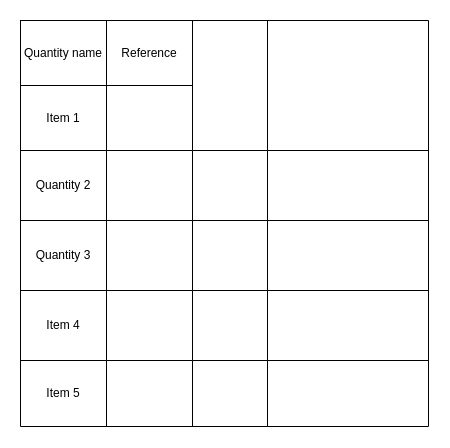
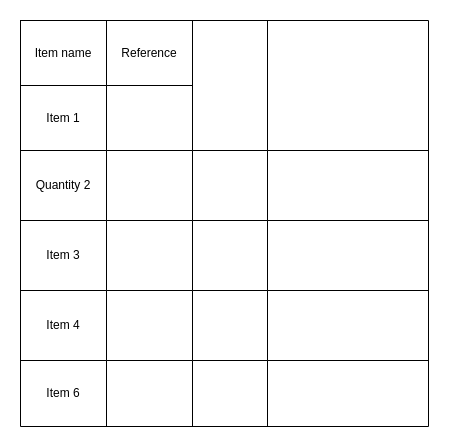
  <mxCell id="0" />
  <mxCell id="1" parent="0" />
  <mxCell id="2" value="" style="shape=table;startSize=0;container=1;collapsible=0;childLayout=tableLayout;" parent="1" vertex="1"><mxGeometry x="20" y="20" width="408" height="406" as="geometry" /></mxCell>
  <mxCell id="3" value="" style="shape=partialRectangle;collapsible=0;dropTarget=0;pointerEvents=0;fillColor=none;top=0;left=0;bottom=0;right=0;points=[[0,0.5],[1,0.5]];portConstraint=eastwest;" parent="2" vertex="1"><mxGeometry width="408" height="65" as="geometry" /></mxCell>
- <mxCell id="4" value="Quantity name" style="shape=partialRectangle;html=1;whiteSpace=wrap;connectable=0;overflow=hidden;fillColor=none;top=0;left=0;bottom=0;right=0;" parent="3" vertex="1"><mxGeometry width="86" height="65" as="geometry"><mxRectangle width="86" height="65" as="alternateBounds" /></mxGeometry></mxCell>
+ <mxCell id="4" value="Item name" style="shape=partialRectangle;html=1;whiteSpace=wrap;connectable=0;overflow=hidden;fillColor=none;top=0;left=0;bottom=0;right=0;" parent="3" vertex="1"><mxGeometry width="86" height="65" as="geometry"><mxRectangle width="86" height="65" as="alternateBounds" /></mxGeometry></mxCell>
  <mxCell id="5" value="Reference" style="shape=partialRectangle;html=1;whiteSpace=wrap;connectable=0;overflow=hidden;fillColor=none;top=0;left=0;bottom=0;right=0;" parent="3" vertex="1"><mxGeometry x="86" width="86" height="65" as="geometry"><mxRectangle width="86" height="65" as="alternateBounds" /></mxGeometry></mxCell>
  <mxCell id="6" style="shape=partialRectangle;collapsible=0;dropTarget=0;pointerEvents=0;fillColor=none;top=0;left=0;bottom=0;right=0;points=[[0,0.5],[1,0.5]];portConstraint=eastwest;" parent="2" vertex="1"><mxGeometry y="65" width="408" height="65" as="geometry" /></mxCell>
  <mxCell id="7" value="Item 1" style="shape=partialRectangle;html=1;whiteSpace=wrap;connectable=0;overflow=hidden;fillColor=none;top=0;left=0;bottom=0;right=0;" parent="6" vertex="1"><mxGeometry width="86" height="65" as="geometry"><mxRectangle width="86" height="65" as="alternateBounds" /></mxGeometry></mxCell>
  <mxCell id="8" value="" style="shape=partialRectangle;html=1;whiteSpace=wrap;connectable=0;overflow=hidden;fillColor=none;top=0;left=0;bottom=0;right=0;" parent="6" vertex="1"><mxGeometry x="86" width="86" height="65" as="geometry"><mxRectangle width="86" height="65" as="alternateBounds" /></mxGeometry></mxCell>
  <mxCell id="9" style="shape=partialRectangle;html=1;whiteSpace=wrap;connectable=0;overflow=hidden;fillColor=none;top=0;left=0;bottom=0;right=0;" parent="6" vertex="1"><mxGeometry x="172" width="75" height="65" as="geometry"><mxRectangle width="75" height="65" as="alternateBounds" /></mxGeometry></mxCell>
  <mxCell id="10" style="shape=partialRectangle;html=1;whiteSpace=wrap;connectable=0;overflow=hidden;fillColor=none;top=0;left=0;bottom=0;right=0;" parent="6" vertex="1"><mxGeometry x="247" width="161" height="65" as="geometry"><mxRectangle width="161" height="65" as="alternateBounds" /></mxGeometry></mxCell>
  <mxCell id="11" style="shape=partialRectangle;collapsible=0;dropTarget=0;pointerEvents=0;fillColor=none;top=0;left=0;bottom=0;right=0;points=[[0,0.5],[1,0.5]];portConstraint=eastwest;" parent="2" vertex="1"><mxGeometry y="130" width="408" height="70" as="geometry" /></mxCell>
  <mxCell id="12" value="Quantity 2" style="shape=partialRectangle;html=1;whiteSpace=wrap;connectable=0;overflow=hidden;fillColor=none;top=0;left=0;bottom=0;right=0;" parent="11" vertex="1"><mxGeometry width="86" height="70" as="geometry"><mxRectangle width="86" height="70" as="alternateBounds" /></mxGeometry></mxCell>
  <mxCell id="13" style="shape=partialRectangle;html=1;whiteSpace=wrap;connectable=0;overflow=hidden;fillColor=none;top=0;left=0;bottom=0;right=0;" parent="11" vertex="1"><mxGeometry x="86" width="86" height="70" as="geometry"><mxRectangle width="86" height="70" as="alternateBounds" /></mxGeometry></mxCell>
  <mxCell id="14" style="shape=partialRectangle;html=1;whiteSpace=wrap;connectable=0;overflow=hidden;fillColor=none;top=0;left=0;bottom=0;right=0;" parent="11" vertex="1"><mxGeometry x="172" width="75" height="70" as="geometry"><mxRectangle width="75" height="70" as="alternateBounds" /></mxGeometry></mxCell>
  <mxCell id="15" style="shape=partialRectangle;html=1;whiteSpace=wrap;connectable=0;overflow=hidden;fillColor=none;top=0;left=0;bottom=0;right=0;" parent="11" vertex="1"><mxGeometry x="247" width="161" height="70" as="geometry"><mxRectangle width="161" height="70" as="alternateBounds" /></mxGeometry></mxCell>
  <mxCell id="16" value="" style="shape=partialRectangle;collapsible=0;dropTarget=0;pointerEvents=0;fillColor=none;top=0;left=0;bottom=0;right=0;points=[[0,0.5],[1,0.5]];portConstraint=eastwest;" parent="2" vertex="1"><mxGeometry y="200" width="408" height="70" as="geometry" /></mxCell>
- <mxCell id="17" value="Quantity 3" style="shape=partialRectangle;html=1;whiteSpace=wrap;connectable=0;overflow=hidden;fillColor=none;top=0;left=0;bottom=0;right=0;" parent="16" vertex="1"><mxGeometry width="86" height="70" as="geometry"><mxRectangle width="86" height="70" as="alternateBounds" /></mxGeometry></mxCell>
+ <mxCell id="17" value="Item 3" style="shape=partialRectangle;html=1;whiteSpace=wrap;connectable=0;overflow=hidden;fillColor=none;top=0;left=0;bottom=0;right=0;" parent="16" vertex="1"><mxGeometry width="86" height="70" as="geometry"><mxRectangle width="86" height="70" as="alternateBounds" /></mxGeometry></mxCell>
  <mxCell id="18" value="" style="shape=partialRectangle;html=1;whiteSpace=wrap;connectable=0;overflow=hidden;fillColor=none;top=0;left=0;bottom=0;right=0;" parent="16" vertex="1"><mxGeometry x="86" width="86" height="70" as="geometry"><mxRectangle width="86" height="70" as="alternateBounds" /></mxGeometry></mxCell>
  <mxCell id="19" value="" style="shape=partialRectangle;html=1;whiteSpace=wrap;connectable=0;overflow=hidden;fillColor=none;top=0;left=0;bottom=0;right=0;" parent="16" vertex="1"><mxGeometry x="172" width="75" height="70" as="geometry"><mxRectangle width="75" height="70" as="alternateBounds" /></mxGeometry></mxCell>
  <mxCell id="20" value="" style="shape=partialRectangle;html=1;whiteSpace=wrap;connectable=0;overflow=hidden;fillColor=none;top=0;left=0;bottom=0;right=0;" parent="16" vertex="1"><mxGeometry x="247" width="161" height="70" as="geometry"><mxRectangle width="161" height="70" as="alternateBounds" /></mxGeometry></mxCell>
  <mxCell id="21" value="" style="shape=partialRectangle;collapsible=0;dropTarget=0;pointerEvents=0;fillColor=none;top=0;left=0;bottom=0;right=0;points=[[0,0.5],[1,0.5]];portConstraint=eastwest;" parent="2" vertex="1"><mxGeometry y="270" width="408" height="70" as="geometry" /></mxCell>
  <mxCell id="22" value="Item 4" style="shape=partialRectangle;html=1;whiteSpace=wrap;connectable=0;overflow=hidden;fillColor=none;top=0;left=0;bottom=0;right=0;" parent="21" vertex="1"><mxGeometry width="86" height="70" as="geometry"><mxRectangle width="86" height="70" as="alternateBounds" /></mxGeometry></mxCell>
  <mxCell id="23" value="" style="shape=partialRectangle;html=1;whiteSpace=wrap;connectable=0;overflow=hidden;fillColor=none;top=0;left=0;bottom=0;right=0;" parent="21" vertex="1"><mxGeometry x="86" width="86" height="70" as="geometry"><mxRectangle width="86" height="70" as="alternateBounds" /></mxGeometry></mxCell>
  <mxCell id="24" value="" style="shape=partialRectangle;html=1;whiteSpace=wrap;connectable=0;overflow=hidden;fillColor=none;top=0;left=0;bottom=0;right=0;" parent="21" vertex="1"><mxGeometry x="172" width="75" height="70" as="geometry"><mxRectangle width="75" height="70" as="alternateBounds" /></mxGeometry></mxCell>
  <mxCell id="25" value="" style="shape=partialRectangle;html=1;whiteSpace=wrap;connectable=0;overflow=hidden;fillColor=none;top=0;left=0;bottom=0;right=0;" parent="21" vertex="1"><mxGeometry x="247" width="161" height="70" as="geometry"><mxRectangle width="161" height="70" as="alternateBounds" /></mxGeometry></mxCell>
  <mxCell id="26" value="" style="shape=partialRectangle;collapsible=0;dropTarget=0;pointerEvents=0;fillColor=none;top=0;left=0;bottom=0;right=0;points=[[0,0.5],[1,0.5]];portConstraint=eastwest;" parent="2" vertex="1"><mxGeometry y="340" width="408" height="66" as="geometry" /></mxCell>
- <mxCell id="27" value="Item 5" style="shape=partialRectangle;html=1;whiteSpace=wrap;connectable=0;overflow=hidden;fillColor=none;top=0;left=0;bottom=0;right=0;" parent="26" vertex="1"><mxGeometry width="86" height="66" as="geometry"><mxRectangle width="86" height="66" as="alternateBounds" /></mxGeometry></mxCell>
+ <mxCell id="27" value="Item 6" style="shape=partialRectangle;html=1;whiteSpace=wrap;connectable=0;overflow=hidden;fillColor=none;top=0;left=0;bottom=0;right=0;" parent="26" vertex="1"><mxGeometry width="86" height="66" as="geometry"><mxRectangle width="86" height="66" as="alternateBounds" /></mxGeometry></mxCell>
  <mxCell id="28" value="" style="shape=partialRectangle;html=1;whiteSpace=wrap;connectable=0;overflow=hidden;fillColor=none;top=0;left=0;bottom=0;right=0;" parent="26" vertex="1"><mxGeometry x="86" width="86" height="66" as="geometry"><mxRectangle width="86" height="66" as="alternateBounds" /></mxGeometry></mxCell>
  <mxCell id="29" value="" style="shape=partialRectangle;html=1;whiteSpace=wrap;connectable=0;overflow=hidden;fillColor=none;top=0;left=0;bottom=0;right=0;" parent="26" vertex="1"><mxGeometry x="172" width="75" height="66" as="geometry"><mxRectangle width="75" height="66" as="alternateBounds" /></mxGeometry></mxCell>
  <mxCell id="30" value="" style="shape=partialRectangle;html=1;whiteSpace=wrap;connectable=0;overflow=hidden;fillColor=none;top=0;left=0;bottom=0;right=0;" parent="26" vertex="1"><mxGeometry x="247" width="161" height="66" as="geometry"><mxRectangle width="161" height="66" as="alternateBounds" /></mxGeometry></mxCell>
